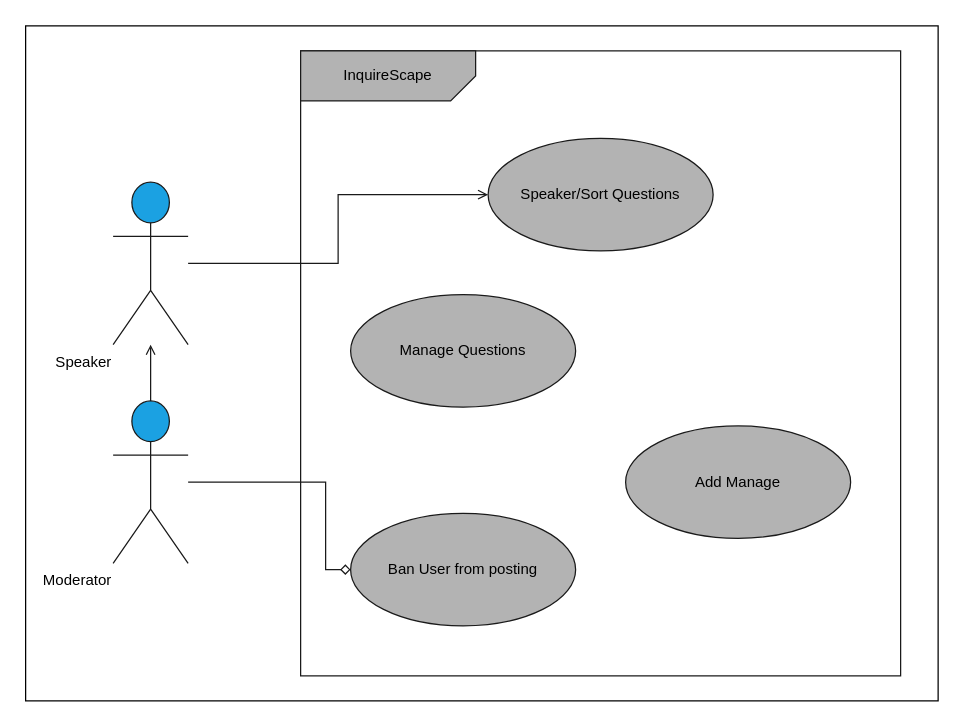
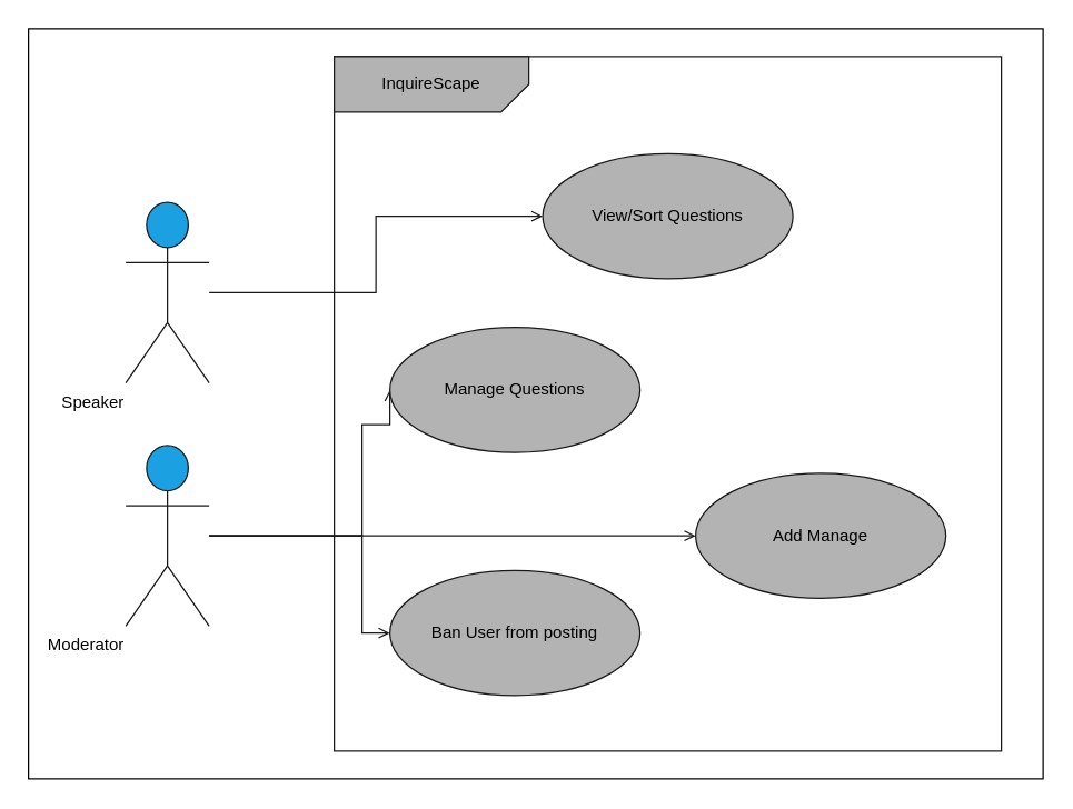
  <mxCell id="0" />
  <mxCell id="1" parent="0" />
  <mxCell id="2" value="" style="rounded=0;whiteSpace=wrap;html=1;" vertex="1" parent="1"><mxGeometry x="20" y="20" width="730" height="540" as="geometry" /></mxCell>
  <mxCell id="3" value="" style="rounded=0;whiteSpace=wrap;html=1;fontColor=#000000;fillColor=none;strokeColor=#1A1A1A;" parent="1" vertex="1"><mxGeometry x="240" y="40" width="480" height="500" as="geometry" /></mxCell>
  <mxCell id="4" value="InquireScape" style="shape=card;whiteSpace=wrap;html=1;direction=north;rotation=0;flipH=1;size=20;fontColor=#000000;strokeColor=#1A1A1A;fillColor=#B3B3B3;" parent="1" vertex="1"><mxGeometry x="240" y="40" width="140" height="40" as="geometry" /></mxCell>
  <mxCell id="5" value="" style="edgeStyle=orthogonalEdgeStyle;rounded=0;orthogonalLoop=1;jettySize=auto;html=1;endArrow=open;endFill=0;entryX=0;entryY=0.5;entryDx=0;entryDy=0;fontColor=#000000;strokeColor=#1A1A1A;" parent="1" source="6" target="10" edge="1"><mxGeometry relative="1" as="geometry" /></mxCell>
  <mxCell id="6" value="&lt;font&gt;Speaker&lt;/font&gt;" style="shape=umlActor;verticalLabelPosition=bottom;verticalAlign=top;html=1;outlineConnect=0;labelPosition=left;align=right;fillColor=#1ba1e2;fontColor=#000000;strokeColor=#1A1A1A;" parent="1" vertex="1"><mxGeometry x="90" y="145" width="60" height="130" as="geometry" /></mxCell>
- <mxCell id="8" value="" style="edgeStyle=orthogonalEdgeStyle;rounded=0;orthogonalLoop=1;jettySize=auto;html=1;endArrow=open;endFill=0;fontColor=#000000;strokeColor=#1A1A1A;" parent="1" source="9" target="6" edge="1"><mxGeometry relative="1" as="geometry" /></mxCell>
+ <mxCell id="7" value="" style="edgeStyle=orthogonalEdgeStyle;rounded=0;orthogonalLoop=1;jettySize=auto;html=1;endArrow=open;endFill=0;entryX=0;entryY=0.5;entryDx=0;entryDy=0;fontColor=#000000;strokeColor=#1A1A1A;" parent="1" source="9" target="13" edge="1"><mxGeometry relative="1" as="geometry"><Array as="points"><mxPoint x="260" y="385" /><mxPoint x="260" y="305" /></Array></mxGeometry></mxCell>
+ <mxCell id="8" value="" style="edgeStyle=orthogonalEdgeStyle;rounded=0;orthogonalLoop=1;jettySize=auto;html=1;endArrow=open;endFill=0;entryX=0;entryY=0.5;entryDx=0;entryDy=0;fontColor=#000000;strokeColor=#1A1A1A;" parent="1" source="9" target="12" edge="1"><mxGeometry relative="1" as="geometry" /></mxCell>
  <mxCell id="9" value="&lt;font&gt;Moderator&lt;/font&gt;" style="shape=umlActor;verticalLabelPosition=bottom;verticalAlign=top;html=1;outlineConnect=0;labelPosition=left;align=right;fillColor=#1ba1e2;fontColor=#000000;strokeColor=#1A1A1A;" parent="1" vertex="1"><mxGeometry x="90" y="320" width="60" height="130" as="geometry" /></mxCell>
- <mxCell id="10" value="Speaker/Sort Questions" style="ellipse;whiteSpace=wrap;html=1;fontColor=#000000;strokeColor=#1A1A1A;fillColor=#B3B3B3;" parent="1" vertex="1"><mxGeometry x="390" y="110" width="180" height="90" as="geometry" /></mxCell>
+ <mxCell id="10" value="View/Sort Questions" style="ellipse;whiteSpace=wrap;html=1;fontColor=#000000;strokeColor=#1A1A1A;fillColor=#B3B3B3;" parent="1" vertex="1"><mxGeometry x="390" y="110" width="180" height="90" as="geometry" /></mxCell>
  <mxCell id="11" value="Ban User from posting" style="ellipse;whiteSpace=wrap;html=1;fontColor=#000000;strokeColor=#1A1A1A;fillColor=#B3B3B3;" parent="1" vertex="1"><mxGeometry x="280" y="410" width="180" height="90" as="geometry" /></mxCell>
  <mxCell id="12" value="Add Manage" style="ellipse;whiteSpace=wrap;html=1;fontColor=#000000;strokeColor=#1A1A1A;fillColor=#B3B3B3;" parent="1" vertex="1"><mxGeometry x="500" y="340" width="180" height="90" as="geometry" /></mxCell>
  <mxCell id="13" value="Manage Questions" style="ellipse;whiteSpace=wrap;html=1;fontColor=#000000;strokeColor=#1A1A1A;fillColor=#B3B3B3;" parent="1" vertex="1"><mxGeometry x="280" y="235" width="180" height="90" as="geometry" /></mxCell>
- <mxCell id="14" value="" style="edgeStyle=orthogonalEdgeStyle;rounded=0;orthogonalLoop=1;jettySize=auto;html=1;endArrow=diamond;endFill=0;entryX=0;entryY=0.5;entryDx=0;entryDy=0;fontColor=#000000;strokeColor=#1A1A1A;" parent="1" source="9" target="11" edge="1"><mxGeometry relative="1" as="geometry"><mxPoint x="160" y="395" as="sourcePoint" /><mxPoint x="510" y="395" as="targetPoint" /><Array as="points"><mxPoint x="260" y="385" /><mxPoint x="260" y="455" /></Array></mxGeometry></mxCell>
+ <mxCell id="14" value="" style="edgeStyle=orthogonalEdgeStyle;rounded=0;orthogonalLoop=1;jettySize=auto;html=1;endArrow=open;endFill=0;entryX=0;entryY=0.5;entryDx=0;entryDy=0;fontColor=#000000;strokeColor=#1A1A1A;" parent="1" source="9" target="11" edge="1"><mxGeometry relative="1" as="geometry"><mxPoint x="160" y="395" as="sourcePoint" /><mxPoint x="510" y="395" as="targetPoint" /><Array as="points"><mxPoint x="260" y="385" /><mxPoint x="260" y="455" /></Array></mxGeometry></mxCell>
